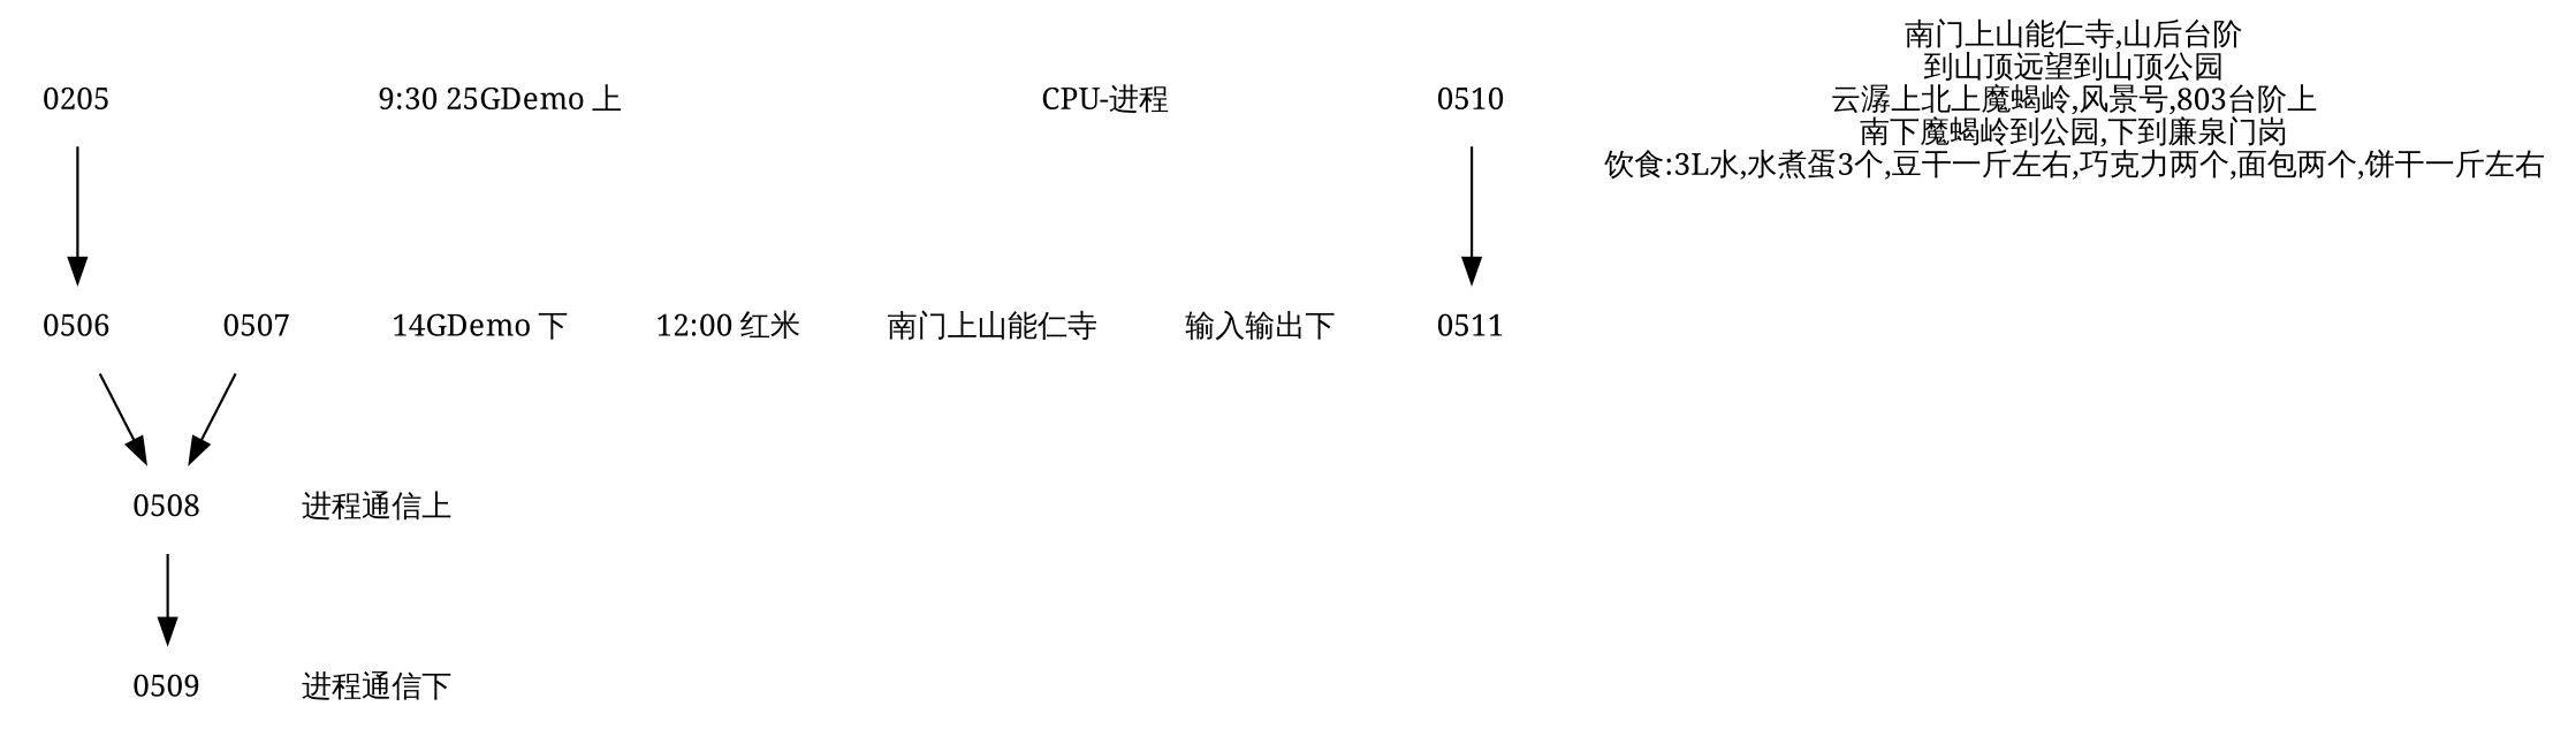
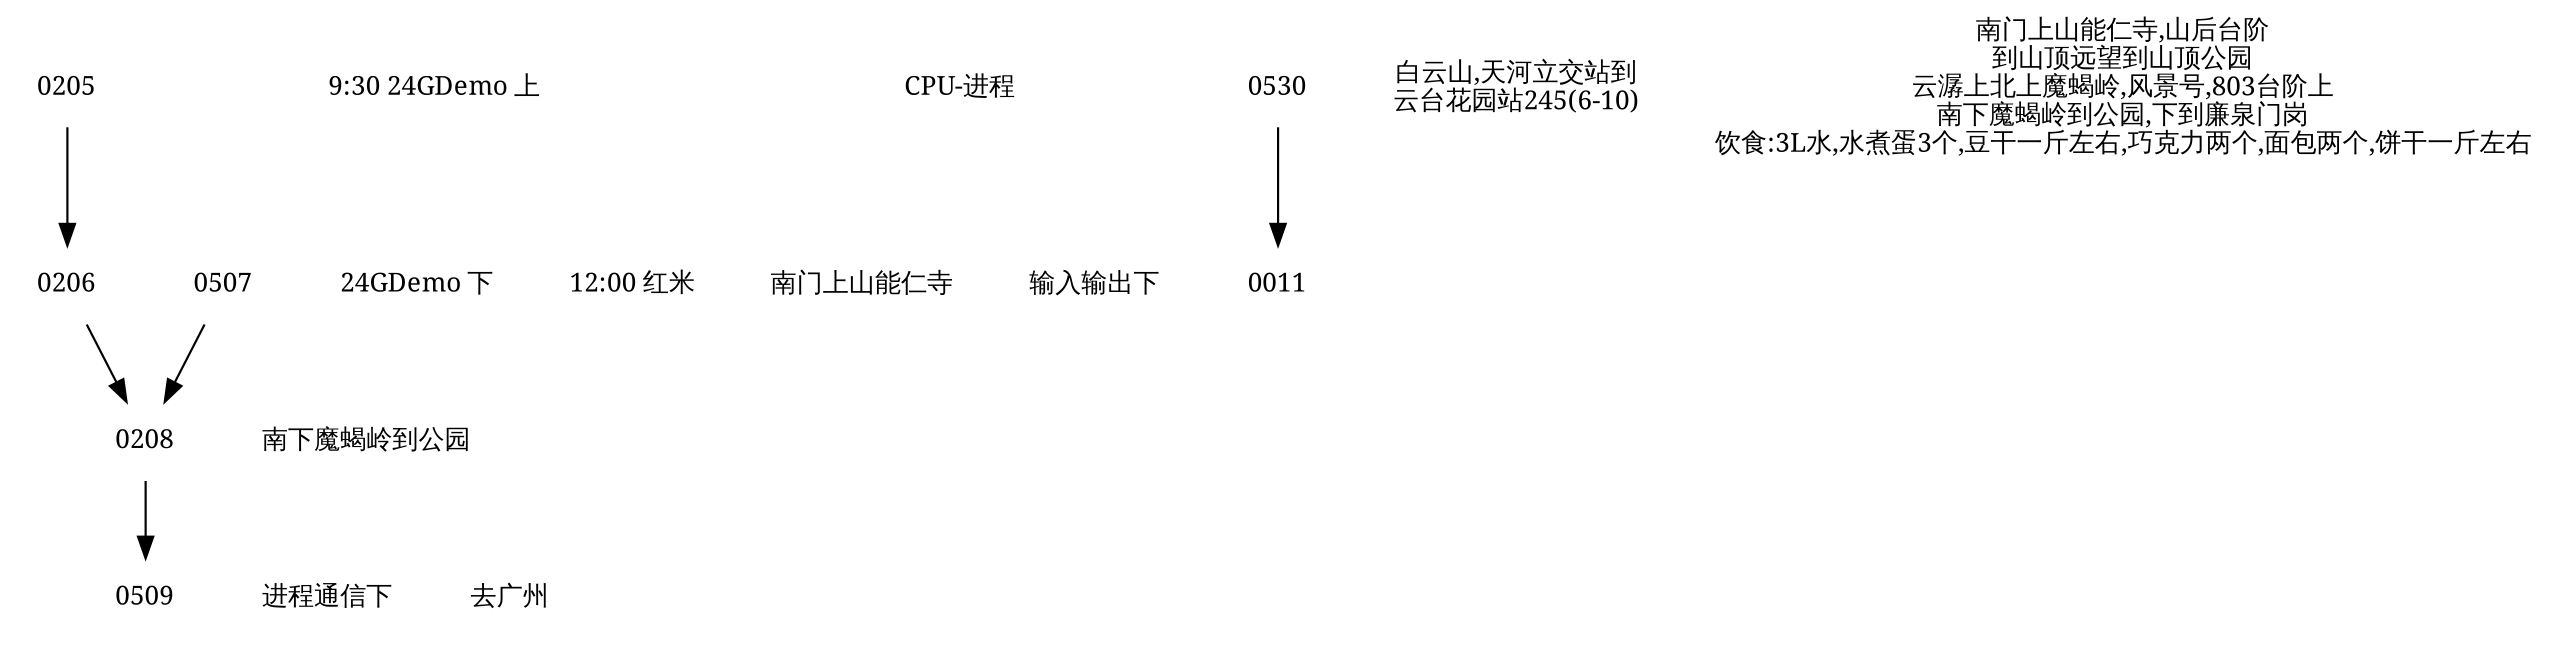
  digraph {
    fontname="Noto Serif"
    ranksep=.50
    node [fontname="Noto Serif" fontsize=12 shape=plaintext]
    edge [fontname="Noto Serif"]
    n1 [label=0205]
-   "9:30 24GDemo 上" [label="9:30 25GDemo 上"]
+   "9:30 24GDemo 上"
    "CPU-进程"
-   0506
-   "24GDemo 下" [label="14GDemo 下"]
+   0506 [label=0206]
+   "24GDemo 下"
    "12:00 红米"
    n7 [label="南门上山能仁寺"]
    0507
    "输入输出下"
-   0508
-   "进程通信上"
+   0508 [label=0208]
+   "进程通信上" [label="南下魔蝎岭到公园"]
    0509
    "进程通信下"
-   0510
+   "去广州"
+   0510 [label=0530]
+   "白云山,天河立交站到\n云台花园站245(6-10)"
    "南门上山能仁寺,山后台阶\n到山顶远望到山顶公园\n云潺上北上魔蝎岭,风景号,803台阶上\n南下魔蝎岭到公园,下到廉泉门岗\n饮食:3L水,水煮蛋3个,豆干一斤左右,巧克力两个,面包两个,饼干一斤左右"
-   0511
+   0511 [label=0011]
    subgraph sub_1 {
      rank=same
      n1
      "9:30 24GDemo 上"
      "CPU-进程"
    }
    subgraph sub_2 {
      rank=same
      0506
      "24GDemo 下"
      "12:00 红米"
      n7
    }
    subgraph sub_3 {
      rank=same
      0507
      "输入输出下"
    }
    subgraph sub_4 {
      rank=same
      0508
      "进程通信上"
    }
    subgraph sub_5 {
      rank=same
      0509
      "进程通信下"
+     "去广州"
    }
    subgraph sub_6 {
      rank=same
      0510
+     "白云山,天河立交站到\n云台花园站245(6-10)"
      "南门上山能仁寺,山后台阶\n到山顶远望到山顶公园\n云潺上北上魔蝎岭,风景号,803台阶上\n南下魔蝎岭到公园,下到廉泉门岗\n饮食:3L水,水煮蛋3个,豆干一斤左右,巧克力两个,面包两个,饼干一斤左右"
    }
    subgraph sub_7 {
      rank=same
      0511
    }
    n1 -> 0506
    0506 -> 0508
    0507 -> 0508
    0508 -> 0509
    0510 -> 0511
  }
